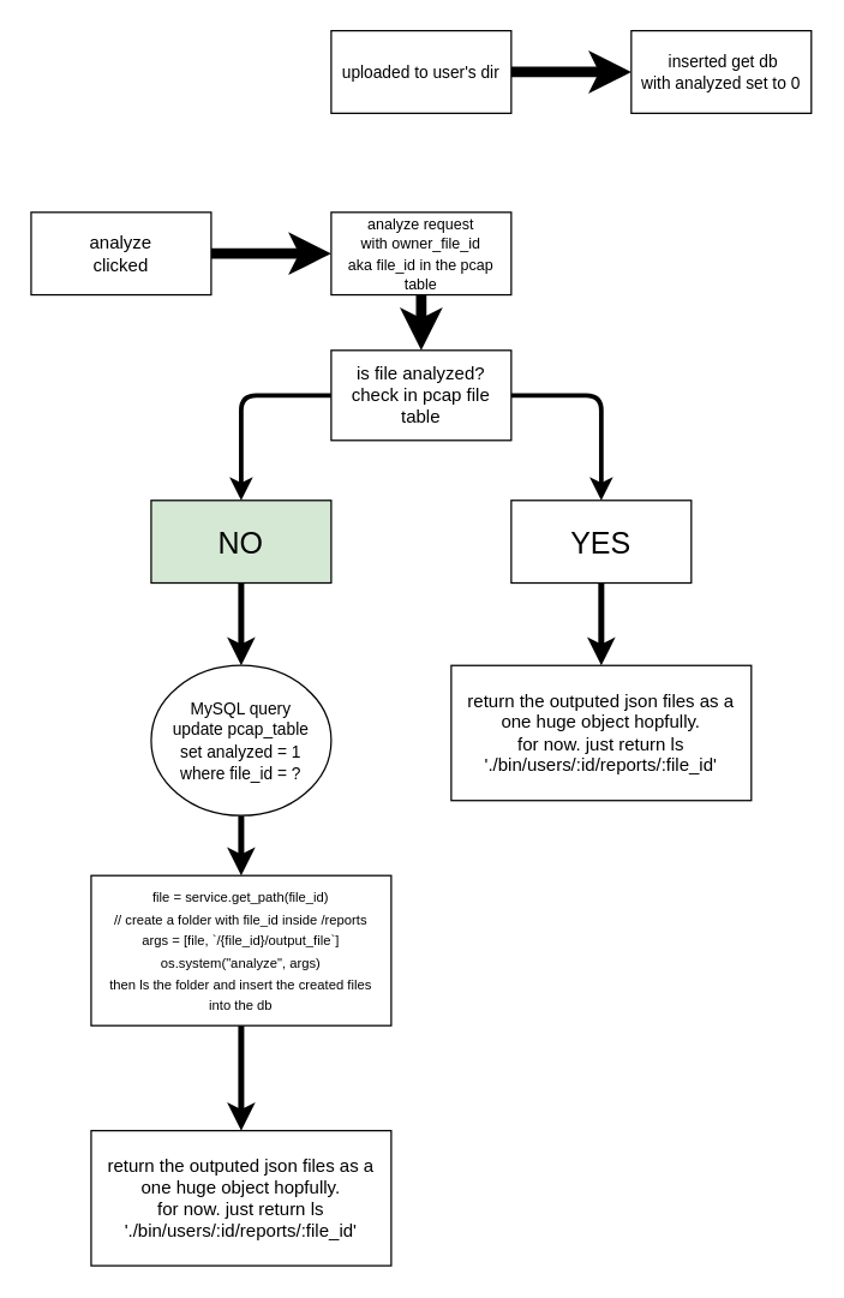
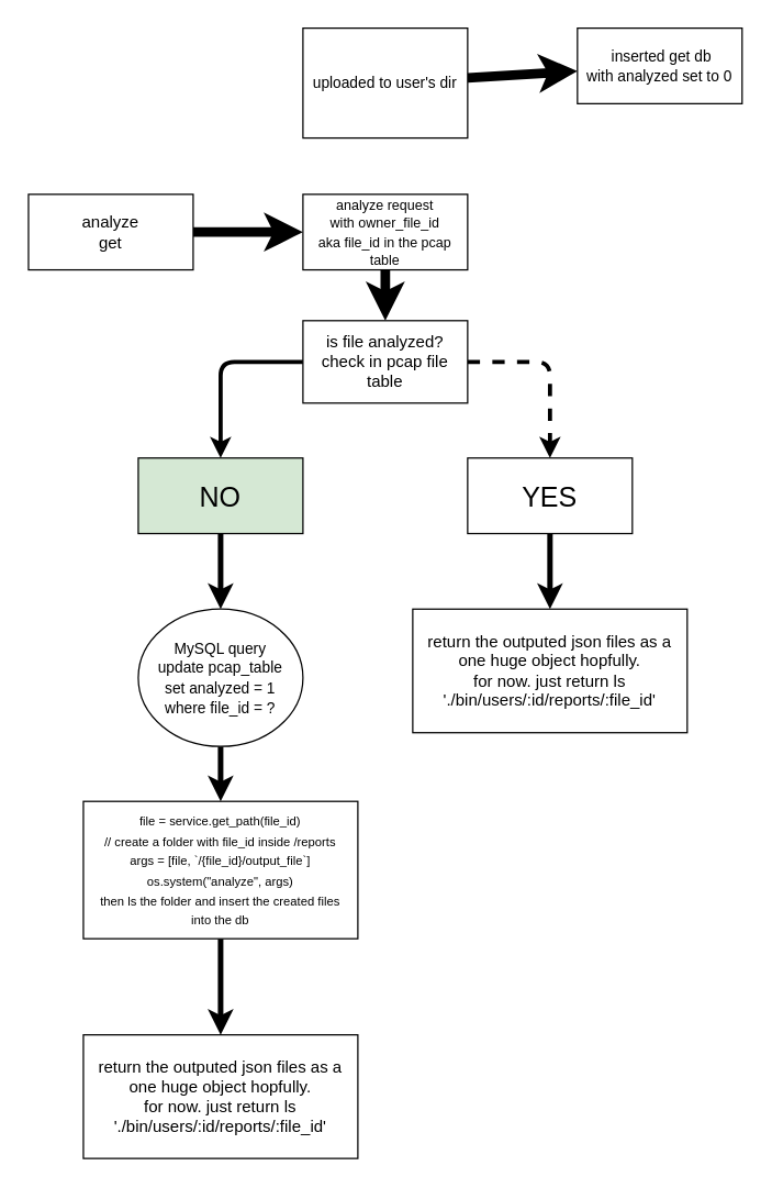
  <mxCell id="0" />
  <mxCell id="1" parent="0" />
  <mxCell id="2" style="edgeStyle=none;html=1;strokeWidth=7;fontSize=11;" parent="1" source="3" target="8" edge="1"><mxGeometry relative="1" as="geometry" /></mxCell>
- <mxCell id="3" value="analyze&lt;br&gt;clicked" style="whiteSpace=wrap;html=1;" parent="1" vertex="1"><mxGeometry x="20" y="141" width="120" height="55" as="geometry" /></mxCell>
+ <mxCell id="3" value="analyze&lt;br&gt;get" style="whiteSpace=wrap;html=1;" parent="1" vertex="1"><mxGeometry x="20" y="141" width="120" height="55" as="geometry" /></mxCell>
  <mxCell id="4" style="edgeStyle=none;html=1;strokeWidth=7;fontSize=11;" parent="1" source="5" target="6" edge="1"><mxGeometry relative="1" as="geometry" /></mxCell>
- <mxCell id="5" value="&lt;font style=&quot;font-size: 11px;&quot;&gt;uploaded to user's dir&lt;br&gt;&lt;/font&gt;" style="whiteSpace=wrap;html=1;" parent="1" vertex="1"><mxGeometry x="220" y="20" width="120" height="55" as="geometry" /></mxCell>
+ <mxCell id="5" value="&lt;font style=&quot;font-size: 11px;&quot;&gt;uploaded to user's dir&lt;br&gt;&lt;/font&gt;" style="whiteSpace=wrap;html=1;" parent="1" vertex="1"><mxGeometry x="220" y="20" width="120" height="80" as="geometry" /></mxCell>
  <mxCell id="6" value="&amp;nbsp;inserted get db&lt;br&gt;with analyzed set to 0" style="whiteSpace=wrap;html=1;fontSize=11;" parent="1" vertex="1"><mxGeometry x="420" y="20" width="120" height="55" as="geometry" /></mxCell>
  <mxCell id="7" style="edgeStyle=none;html=1;entryX=0.5;entryY=0;entryDx=0;entryDy=0;strokeWidth=7;" parent="1" source="8" target="15" edge="1"><mxGeometry relative="1" as="geometry" /></mxCell>
  <mxCell id="8" value="&lt;font style=&quot;font-size: 10px;&quot;&gt;analyze request&lt;br&gt;with owner_file_id&lt;br&gt;aka file_id in the pcap table&lt;/font&gt;" style="whiteSpace=wrap;html=1;fontSize=11;" parent="1" vertex="1"><mxGeometry x="220" y="141" width="120" height="55" as="geometry" /></mxCell>
  <mxCell id="9" style="edgeStyle=none;html=1;strokeWidth=4;fontSize=9;" edge="1" parent="1" source="10" target="21"><mxGeometry relative="1" as="geometry" /></mxCell>
  <mxCell id="10" value="&lt;font style=&quot;font-size: 20px;&quot;&gt;YES&lt;/font&gt;" style="whiteSpace=wrap;html=1;fontSize=10;" parent="1" vertex="1"><mxGeometry x="340" y="333" width="120" height="55" as="geometry" /></mxCell>
  <mxCell id="11" style="edgeStyle=none;html=1;entryX=0.5;entryY=0;entryDx=0;entryDy=0;strokeWidth=4;" edge="1" parent="1" source="12" target="17"><mxGeometry relative="1" as="geometry" /></mxCell>
  <mxCell id="12" value="&lt;font style=&quot;font-size: 20px;&quot;&gt;NO&lt;/font&gt;" style="whiteSpace=wrap;html=1;fontSize=10;fillColor=#d5e8d4;" parent="1" vertex="1"><mxGeometry x="100" y="333" width="120" height="55" as="geometry" /></mxCell>
  <mxCell id="13" style="edgeStyle=none;html=1;entryX=0.5;entryY=0;entryDx=0;entryDy=0;strokeWidth=3;exitX=0;exitY=0.5;exitDx=0;exitDy=0;" parent="1" source="15" target="12" edge="1"><mxGeometry relative="1" as="geometry"><mxPoint x="215" y="263" as="sourcePoint" /><Array as="points"><mxPoint x="160" y="263" /></Array></mxGeometry></mxCell>
- <mxCell id="14" style="edgeStyle=none;html=1;entryX=0.5;entryY=0;entryDx=0;entryDy=0;strokeWidth=3;" parent="1" source="15" target="10" edge="1"><mxGeometry relative="1" as="geometry"><mxPoint x="355" y="263" as="sourcePoint" /><Array as="points"><mxPoint x="400" y="263" /></Array></mxGeometry></mxCell>
+ <mxCell id="14" style="edgeStyle=none;html=1;entryX=0.5;entryY=0;entryDx=0;entryDy=0;strokeWidth=3;dashed=1;" parent="1" source="15" target="10" edge="1"><mxGeometry relative="1" as="geometry"><mxPoint x="355" y="263" as="sourcePoint" /><Array as="points"><mxPoint x="400" y="263" /></Array></mxGeometry></mxCell>
  <mxCell id="15" value="is file analyzed?&lt;br&gt;check in pcap file table" style="whiteSpace=wrap;html=1;" parent="1" vertex="1"><mxGeometry x="220" y="233" width="120" height="60" as="geometry" /></mxCell>
  <mxCell id="16" style="edgeStyle=none;html=1;entryX=0.5;entryY=0;entryDx=0;entryDy=0;strokeWidth=4;fontSize=11;" edge="1" parent="1" source="17" target="19"><mxGeometry relative="1" as="geometry" /></mxCell>
  <mxCell id="17" value="&lt;font style=&quot;font-size: 11px;&quot;&gt;MySQL query&lt;br&gt;update pcap_table&lt;br&gt;set analyzed = 1 &lt;br&gt;where file_id = ?&lt;/font&gt;" style="ellipse;whiteSpace=wrap;html=1;" vertex="1" parent="1"><mxGeometry x="100" y="443" width="120" height="100" as="geometry" /></mxCell>
  <mxCell id="18" style="edgeStyle=none;html=1;strokeWidth=4;fontSize=9;" edge="1" parent="1" source="19" target="20"><mxGeometry relative="1" as="geometry" /></mxCell>
  <mxCell id="19" value="&lt;font style=&quot;font-size: 9px;&quot;&gt;&lt;font style=&quot;font-size: 9px;&quot;&gt;&lt;font style=&quot;font-size: 9px;&quot;&gt;file = service.get_path(file_id)&lt;br&gt;// create a folder&amp;nbsp;with file_id inside /reports&lt;br&gt;&lt;/font&gt;args = [file, `/{file_id}/output_file`]&lt;br&gt;&lt;/font&gt;os.system(&quot;analyze&quot;, args)&lt;br&gt;then ls the folder and insert the created files&lt;br&gt;into the db&lt;br&gt;&lt;/font&gt;" style="whiteSpace=wrap;html=1;" vertex="1" parent="1"><mxGeometry x="60" y="583" width="200" height="100" as="geometry" /></mxCell>
  <mxCell id="20" value="return the outputed json files as a one huge object hopfully.&lt;br&gt;for now. just return ls &lt;br&gt;'./bin/users/:id/reports/:file_id'" style="whiteSpace=wrap;html=1;" vertex="1" parent="1"><mxGeometry x="60" y="753" width="200" height="90" as="geometry" /></mxCell>
  <mxCell id="21" value="return the outputed json files as a one huge object hopfully.&lt;br&gt;for now. just return ls &lt;br&gt;'./bin/users/:id/reports/:file_id'" style="whiteSpace=wrap;html=1;" vertex="1" parent="1"><mxGeometry x="300" y="443" width="200" height="90" as="geometry" /></mxCell>
